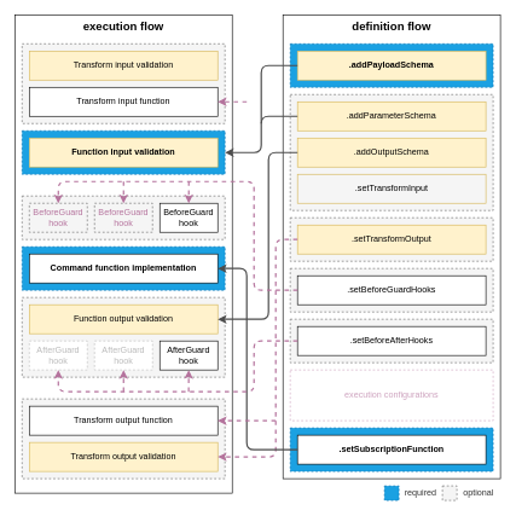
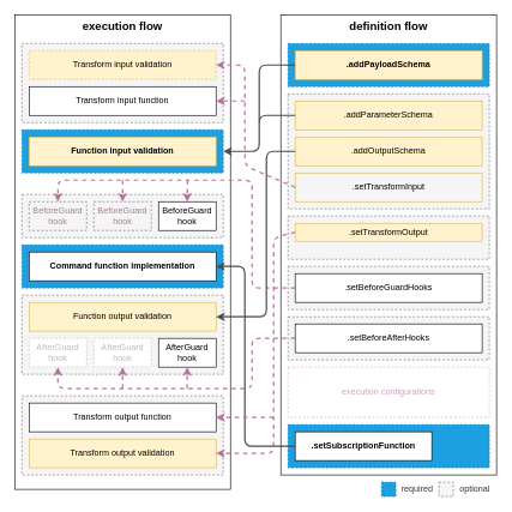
  <mxCell id="0" />
  <mxCell id="1" parent="0" />
  <mxCell id="2" value="" style="rounded=0;whiteSpace=wrap;html=1;" vertex="1" parent="1"><mxGeometry x="390" y="20" width="300" height="640" as="geometry" /></mxCell>
  <mxCell id="3" value="" style="rounded=0;whiteSpace=wrap;html=1;dashed=1;strokeColor=#666666;fontColor=#333333;fillColor=#f5f5f5;" vertex="1" parent="1"><mxGeometry x="400" y="130" width="280" height="160" as="geometry" /></mxCell>
  <mxCell id="4" value="" style="rounded=0;whiteSpace=wrap;html=1;" vertex="1" parent="1"><mxGeometry x="20" y="20" width="300" height="660" as="geometry" /></mxCell>
  <mxCell id="5" value="" style="rounded=0;whiteSpace=wrap;html=1;dashed=1;strokeColor=#666666;fontColor=#333333;fillColor=#f5f5f5;" vertex="1" parent="1"><mxGeometry x="30" y="410" width="280" height="110" as="geometry" /></mxCell>
  <mxCell id="6" value="" style="rounded=0;whiteSpace=wrap;html=1;dashed=1;strokeColor=#006EAF;fillColor=#1ba1e2;fontColor=#ffffff;" vertex="1" parent="1"><mxGeometry x="30" y="340" width="280" height="60" as="geometry" /></mxCell>
  <mxCell id="7" value="" style="rounded=0;whiteSpace=wrap;html=1;dashed=1;strokeColor=#666666;fontColor=#333333;fillColor=#f5f5f5;" vertex="1" parent="1"><mxGeometry x="30" y="270" width="280" height="60" as="geometry" /></mxCell>
  <mxCell id="8" value="" style="rounded=0;whiteSpace=wrap;html=1;dashed=1;fillColor=#1ba1e2;fontColor=#ffffff;strokeColor=#006EAF;" vertex="1" parent="1"><mxGeometry x="30" y="180" width="280" height="60" as="geometry" /></mxCell>
  <mxCell id="9" value="" style="rounded=0;whiteSpace=wrap;html=1;dashed=1;strokeColor=#666666;fontColor=#333333;fillColor=#f5f5f5;" vertex="1" parent="1"><mxGeometry x="30" y="550" width="280" height="110" as="geometry" /></mxCell>
  <mxCell id="10" value="" style="rounded=0;whiteSpace=wrap;html=1;dashed=1;strokeColor=#666666;fontColor=#333333;fillColor=#f5f5f5;" vertex="1" parent="1"><mxGeometry x="30" y="60" width="280" height="110" as="geometry" /></mxCell>
  <mxCell id="11" value="Transform input function" style="rounded=0;whiteSpace=wrap;html=1;" vertex="1" parent="1"><mxGeometry x="40" y="120" width="260" height="40" as="geometry" /></mxCell>
- <mxCell id="12" value="Transform input validation" style="rounded=0;whiteSpace=wrap;html=1;fillColor=#fff2cc;strokeColor=#d6b656;" vertex="1" parent="1"><mxGeometry x="40" y="70" width="260" height="40" as="geometry" /></mxCell>
+ <mxCell id="12" value="Transform input validation" style="rounded=0;whiteSpace=wrap;html=1;fillColor=#fff2cc;strokeColor=#d6b656;dashed=1;" vertex="1" parent="1"><mxGeometry x="40" y="70" width="260" height="40" as="geometry" /></mxCell>
  <mxCell id="13" value="Function input validation" style="rounded=0;whiteSpace=wrap;html=1;fillColor=#fff2cc;strokeColor=#d6b656;fontStyle=1" vertex="1" parent="1"><mxGeometry x="40" y="190" width="260" height="40" as="geometry" /></mxCell>
  <mxCell id="14" value="AfterGuard hook" style="rounded=0;whiteSpace=wrap;html=1;" vertex="1" parent="1"><mxGeometry x="220" y="470" width="80" height="40" as="geometry" /></mxCell>
  <mxCell id="15" value="AfterGuard hook" style="rounded=0;whiteSpace=wrap;html=1;dashed=1;strokeColor=#BABABA;fontColor=#BABABA;" vertex="1" parent="1"><mxGeometry x="130" y="470" width="80" height="40" as="geometry" /></mxCell>
  <mxCell id="16" value="AfterGuard hook" style="rounded=0;whiteSpace=wrap;html=1;dashed=1;strokeColor=#BABABA;fontColor=#BABABA;" vertex="1" parent="1"><mxGeometry x="40" y="470" width="80" height="40" as="geometry" /></mxCell>
  <mxCell id="17" value="Command function implementation" style="rounded=0;whiteSpace=wrap;html=1;fontStyle=1" vertex="1" parent="1"><mxGeometry x="40" y="350" width="260" height="40" as="geometry" /></mxCell>
  <mxCell id="18" value="Function output validation" style="rounded=0;whiteSpace=wrap;html=1;fillColor=#fff2cc;strokeColor=#d6b656;" vertex="1" parent="1"><mxGeometry x="40" y="420" width="260" height="40" as="geometry" /></mxCell>
  <mxCell id="19" value="Transform output function" style="rounded=0;whiteSpace=wrap;html=1;" vertex="1" parent="1"><mxGeometry x="40" y="560" width="260" height="40" as="geometry" /></mxCell>
  <mxCell id="20" value="Transform output validation" style="rounded=0;whiteSpace=wrap;html=1;fillColor=#fff2cc;strokeColor=#d6b656;" vertex="1" parent="1"><mxGeometry x="40" y="610" width="260" height="40" as="geometry" /></mxCell>
  <mxCell id="21" value="BeforeGuard hook" style="rounded=0;whiteSpace=wrap;html=1;" vertex="1" parent="1"><mxGeometry x="220" y="280" width="80" height="40" as="geometry" /></mxCell>
  <mxCell id="22" value="BeforeGuard hook" style="rounded=0;whiteSpace=wrap;html=1;dashed=1;strokeColor=#666666;fontColor=#B5739D;fillColor=#f5f5f5;" vertex="1" parent="1"><mxGeometry x="130" y="280" width="80" height="40" as="geometry" /></mxCell>
  <mxCell id="23" value="BeforeGuard hook" style="rounded=0;whiteSpace=wrap;html=1;dashed=1;strokeColor=#666666;fontColor=#B5739D;fillColor=#f5f5f5;" vertex="1" parent="1"><mxGeometry x="40" y="280" width="80" height="40" as="geometry" /></mxCell>
  <mxCell id="24" value="execution flow" style="text;html=1;strokeColor=none;fillColor=none;align=center;verticalAlign=middle;whiteSpace=wrap;rounded=0;fontColor=#000000;fontSize=16;fontStyle=1" vertex="1" parent="1"><mxGeometry x="20" y="20" width="300" height="30" as="geometry" /></mxCell>
  <mxCell id="25" value="definition flow" style="text;html=1;strokeColor=none;fillColor=none;align=center;verticalAlign=middle;whiteSpace=wrap;rounded=0;fontColor=#000000;fontSize=16;fontStyle=1" vertex="1" parent="1"><mxGeometry x="390" y="20" width="300" height="30" as="geometry" /></mxCell>
  <mxCell id="26" value="" style="rounded=0;whiteSpace=wrap;html=1;dashed=1;fillColor=#1ba1e2;fontColor=#ffffff;strokeColor=#006EAF;" vertex="1" parent="1"><mxGeometry x="400" y="60" width="280" height="60" as="geometry" /></mxCell>
  <mxCell id="27" value=".addPayloadSchema" style="rounded=0;whiteSpace=wrap;html=1;fillColor=#fff2cc;strokeColor=#d6b656;fontStyle=1" vertex="1" parent="1"><mxGeometry x="410" y="70" width="260" height="40" as="geometry" /></mxCell>
  <mxCell id="28" value=".addParameterSchema" style="rounded=0;whiteSpace=wrap;html=1;fillColor=#fff2cc;strokeColor=#d6b656;fontStyle=0" vertex="1" parent="1"><mxGeometry x="410" y="140" width="260" height="40" as="geometry" /></mxCell>
  <mxCell id="29" value=".addOutputSchema" style="rounded=0;whiteSpace=wrap;html=1;fillColor=#fff2cc;strokeColor=#d6b656;fontStyle=0" vertex="1" parent="1"><mxGeometry x="410" y="190" width="260" height="40" as="geometry" /></mxCell>
  <mxCell id="30" value=".setTransformInput" style="rounded=0;whiteSpace=wrap;html=1;fillColor=#f5f5f5;strokeColor=#d6b656;fontStyle=0;" vertex="1" parent="1"><mxGeometry x="410" y="240" width="260" height="40" as="geometry" /></mxCell>
  <mxCell id="31" value="" style="rounded=0;whiteSpace=wrap;html=1;dashed=1;strokeColor=#666666;fontColor=#333333;fillColor=#f5f5f5;" vertex="1" parent="1"><mxGeometry x="400" y="300" width="280" height="60" as="geometry" /></mxCell>
- <mxCell id="32" value=".setTransformOutput" style="rounded=0;whiteSpace=wrap;html=1;fillColor=#fff2cc;strokeColor=#d6b656;fontStyle=0" vertex="1" parent="1"><mxGeometry x="410" y="310" width="260" height="40" as="geometry" /></mxCell>
+ <mxCell id="32" value=".setTransformOutput" style="rounded=0;whiteSpace=wrap;html=1;fillColor=#fff2cc;strokeColor=#d6b656;fontStyle=0" vertex="1" parent="1"><mxGeometry x="410" y="310" width="260" height="25" as="geometry" /></mxCell>
  <mxCell id="33" value="" style="rounded=0;whiteSpace=wrap;html=1;dashed=1;strokeColor=#666666;fontColor=#333333;fillColor=#f5f5f5;" vertex="1" parent="1"><mxGeometry x="400" y="370" width="280" height="60" as="geometry" /></mxCell>
  <mxCell id="34" value=".setBeforeGuardHooks" style="rounded=0;whiteSpace=wrap;html=1;fontStyle=0" vertex="1" parent="1"><mxGeometry x="410" y="380" width="260" height="40" as="geometry" /></mxCell>
  <mxCell id="35" value="" style="rounded=0;whiteSpace=wrap;html=1;dashed=1;strokeColor=#666666;fontColor=#333333;fillColor=#f5f5f5;" vertex="1" parent="1"><mxGeometry x="400" y="440" width="280" height="60" as="geometry" /></mxCell>
  <mxCell id="36" value=".setBeforeAfterHooks" style="rounded=0;whiteSpace=wrap;html=1;" vertex="1" parent="1"><mxGeometry x="410" y="450" width="260" height="40" as="geometry" /></mxCell>
  <mxCell id="37" value="" style="rounded=0;whiteSpace=wrap;html=1;dashed=1;strokeColor=#006EAF;fillColor=#1ba1e2;fontColor=#ffffff;" vertex="1" parent="1"><mxGeometry x="400" y="590" width="280" height="60" as="geometry" /></mxCell>
- <mxCell id="38" value=".setSubscriptionFunction" style="rounded=0;whiteSpace=wrap;html=1;fontStyle=1" vertex="1" parent="1"><mxGeometry x="410" y="600" width="260" height="40" as="geometry" /></mxCell>
+ <mxCell id="38" value=".setSubscriptionFunction" style="rounded=0;whiteSpace=wrap;html=1;fontStyle=1" vertex="1" parent="1"><mxGeometry x="410" y="600" width="190" height="40" as="geometry" /></mxCell>
  <mxCell id="39" value="" style="endArrow=none;html=1;rounded=1;fontSize=12;fontColor=#000000;exitX=0;exitY=0.5;exitDx=0;exitDy=0;strokeWidth=2;strokeColor=#4D4D4D;startArrow=none;startFill=0;endFill=0;" edge="1" parent="1" source="27"><mxGeometry width="50" height="50" relative="1" as="geometry"><mxPoint x="370" y="390" as="sourcePoint" /><mxPoint x="360" y="170" as="targetPoint" /><Array as="points"><mxPoint x="360" y="90" /></Array></mxGeometry></mxCell>
  <mxCell id="40" value="" style="endArrow=classic;html=1;rounded=1;fontSize=12;fontColor=#000000;exitX=0;exitY=0.5;exitDx=0;exitDy=0;strokeWidth=2;strokeColor=#4D4D4D;" edge="1" parent="1" source="28"><mxGeometry width="50" height="50" relative="1" as="geometry"><mxPoint x="420" y="100" as="sourcePoint" /><mxPoint x="310" y="210" as="targetPoint" /><Array as="points"><mxPoint x="360" y="160" /><mxPoint x="360" y="210" /></Array></mxGeometry></mxCell>
  <mxCell id="41" value="" style="endArrow=classic;html=1;rounded=1;fontSize=12;fontColor=#000000;entryX=1;entryY=0.5;entryDx=0;entryDy=0;exitX=0;exitY=0.5;exitDx=0;exitDy=0;strokeWidth=2;strokeColor=#4D4D4D;" edge="1" parent="1" source="29" target="18"><mxGeometry width="50" height="50" relative="1" as="geometry"><mxPoint x="424" y="180" as="sourcePoint" /><mxPoint x="324" y="300" as="targetPoint" /><Array as="points"><mxPoint x="370" y="210" /><mxPoint x="370" y="440" /></Array></mxGeometry></mxCell>
+ <mxCell id="42" value="" style="endArrow=classic;html=1;fontSize=12;fontColor=#000000;entryX=1;entryY=0.5;entryDx=0;entryDy=0;exitX=0;exitY=0.5;exitDx=0;exitDy=0;strokeWidth=2;strokeColor=#B5739D;dashed=1;rounded=1;" edge="1" parent="1" source="30" target="12"><mxGeometry width="50" height="50" relative="1" as="geometry"><mxPoint x="420" y="190" as="sourcePoint" /><mxPoint x="310" y="410" as="targetPoint" /><Array as="points"><mxPoint x="340" y="230" /><mxPoint x="340" y="90" /></Array></mxGeometry></mxCell>
  <mxCell id="43" value="" style="endArrow=classic;html=1;fontSize=12;fontColor=#000000;exitX=0;exitY=0.5;exitDx=0;exitDy=0;strokeWidth=2;strokeColor=#B5739D;dashed=1;entryX=1;entryY=0.5;entryDx=0;entryDy=0;rounded=1;" edge="1" parent="1" source="32" target="20"><mxGeometry width="50" height="50" relative="1" as="geometry"><mxPoint x="420" y="260" as="sourcePoint" /><mxPoint x="340" y="470" as="targetPoint" /><Array as="points"><mxPoint x="380" y="330" /><mxPoint x="380" y="630" /></Array></mxGeometry></mxCell>
  <mxCell id="44" value="" style="endArrow=classic;html=1;rounded=1;fontSize=12;fontColor=#000000;entryX=1;entryY=0.5;entryDx=0;entryDy=0;exitX=0;exitY=0.5;exitDx=0;exitDy=0;strokeWidth=2;strokeColor=#4D4D4D;" edge="1" parent="1" source="38" target="17"><mxGeometry width="50" height="50" relative="1" as="geometry"><mxPoint x="420" y="190" as="sourcePoint" /><mxPoint x="310" y="410" as="targetPoint" /><Array as="points"><mxPoint x="340" y="620" /><mxPoint x="340" y="370" /></Array></mxGeometry></mxCell>
  <mxCell id="45" value="" style="endArrow=classic;html=1;fontSize=12;fontColor=#000000;exitX=0;exitY=0.5;exitDx=0;exitDy=0;strokeWidth=2;strokeColor=#B5739D;dashed=1;entryX=0.5;entryY=0;entryDx=0;entryDy=0;rounded=1;" edge="1" parent="1" source="34" target="23"><mxGeometry width="50" height="50" relative="1" as="geometry"><mxPoint x="420" y="330" as="sourcePoint" /><mxPoint x="310" y="600" as="targetPoint" /><Array as="points"><mxPoint x="350" y="400" /><mxPoint x="350" y="250" /><mxPoint x="330" y="250" /><mxPoint x="80" y="250" /></Array></mxGeometry></mxCell>
  <mxCell id="46" value="" style="endArrow=classic;html=1;fontSize=12;fontColor=#000000;exitX=0;exitY=0.5;exitDx=0;exitDy=0;strokeWidth=2;strokeColor=#B5739D;dashed=1;entryX=0.5;entryY=1;entryDx=0;entryDy=0;rounded=1;" edge="1" parent="1" source="36" target="16"><mxGeometry width="50" height="50" relative="1" as="geometry"><mxPoint x="440" y="710" as="sourcePoint" /><mxPoint x="340" y="600" as="targetPoint" /><Array as="points"><mxPoint x="350" y="470" /><mxPoint x="350" y="540" /><mxPoint x="80" y="540" /></Array></mxGeometry></mxCell>
  <mxCell id="47" value="&lt;font color=&quot;#cda2be&quot;&gt;execution configurations&lt;/font&gt;" style="rounded=0;whiteSpace=wrap;html=1;strokeColor=#CDA2BE;fontSize=12;fontColor=#000000;dashed=1;" vertex="1" parent="1"><mxGeometry x="400" y="510" width="280" height="70" as="geometry" /></mxCell>
  <mxCell id="48" value="" style="rounded=0;whiteSpace=wrap;html=1;dashed=1;strokeColor=#006EAF;fillColor=#1ba1e2;fontColor=#ffffff;" vertex="1" parent="1"><mxGeometry x="530" y="670" width="20" height="20" as="geometry" /></mxCell>
  <mxCell id="49" value="required" style="text;html=1;strokeColor=none;fillColor=none;align=center;verticalAlign=middle;whiteSpace=wrap;rounded=0;fontSize=12;fontColor=#333;" vertex="1" parent="1"><mxGeometry x="550" y="670" width="60" height="20" as="geometry" /></mxCell>
  <mxCell id="50" value="" style="rounded=0;whiteSpace=wrap;html=1;dashed=1;strokeColor=#666666;fontColor=#333333;fillColor=#f5f5f5;" vertex="1" parent="1"><mxGeometry x="610" y="670" width="20" height="20" as="geometry" /></mxCell>
  <mxCell id="51" value="optional" style="text;html=1;strokeColor=none;fillColor=none;align=center;verticalAlign=middle;whiteSpace=wrap;rounded=0;fontSize=12;fontColor=#333;" vertex="1" parent="1"><mxGeometry x="630" y="670" width="60" height="20" as="geometry" /></mxCell>
  <mxCell id="52" value="" style="endArrow=classic;html=1;fontSize=12;fontColor=#000000;entryX=1;entryY=0.5;entryDx=0;entryDy=0;strokeWidth=2;strokeColor=#B5739D;dashed=1;rounded=1;" edge="1" parent="1" target="11"><mxGeometry width="50" height="50" relative="1" as="geometry"><mxPoint x="340" y="140" as="sourcePoint" /><mxPoint x="310" y="100" as="targetPoint" /><Array as="points" /></mxGeometry></mxCell>
  <mxCell id="53" value="" style="endArrow=classic;html=1;fontSize=12;fontColor=#000000;entryX=1;entryY=0.5;entryDx=0;entryDy=0;strokeWidth=2;strokeColor=#B5739D;dashed=1;rounded=1;" edge="1" parent="1" target="19"><mxGeometry width="50" height="50" relative="1" as="geometry"><mxPoint x="380" y="580" as="sourcePoint" /><mxPoint x="320" y="541.92" as="targetPoint" /><Array as="points" /></mxGeometry></mxCell>
  <mxCell id="54" value="" style="endArrow=classic;html=1;fontSize=12;fontColor=#000000;strokeWidth=2;strokeColor=#B5739D;dashed=1;entryX=0.5;entryY=0;entryDx=0;entryDy=0;rounded=1;" edge="1" parent="1" target="22"><mxGeometry width="50" height="50" relative="1" as="geometry"><mxPoint x="170" y="250" as="sourcePoint" /><mxPoint x="90" y="300" as="targetPoint" /></mxGeometry></mxCell>
  <mxCell id="55" value="" style="endArrow=classic;html=1;fontSize=12;fontColor=#000000;strokeWidth=2;strokeColor=#B5739D;dashed=1;entryX=0.5;entryY=0;entryDx=0;entryDy=0;rounded=1;" edge="1" parent="1" target="21"><mxGeometry width="50" height="50" relative="1" as="geometry"><mxPoint x="260" y="250" as="sourcePoint" /><mxPoint x="180" y="300" as="targetPoint" /></mxGeometry></mxCell>
  <mxCell id="56" value="" style="endArrow=classic;html=1;fontSize=12;fontColor=#000000;strokeWidth=2;strokeColor=#B5739D;dashed=1;entryX=0.5;entryY=1;entryDx=0;entryDy=0;rounded=1;" edge="1" parent="1" target="15"><mxGeometry width="50" height="50" relative="1" as="geometry"><mxPoint x="170" y="540" as="sourcePoint" /><mxPoint x="180" y="290" as="targetPoint" /></mxGeometry></mxCell>
  <mxCell id="57" value="" style="endArrow=classic;html=1;fontSize=12;fontColor=#000000;strokeWidth=2;strokeColor=#B5739D;dashed=1;rounded=1;" edge="1" parent="1" target="14"><mxGeometry width="50" height="50" relative="1" as="geometry"><mxPoint x="259.81" y="540" as="sourcePoint" /><mxPoint x="259.81" y="510" as="targetPoint" /></mxGeometry></mxCell>
